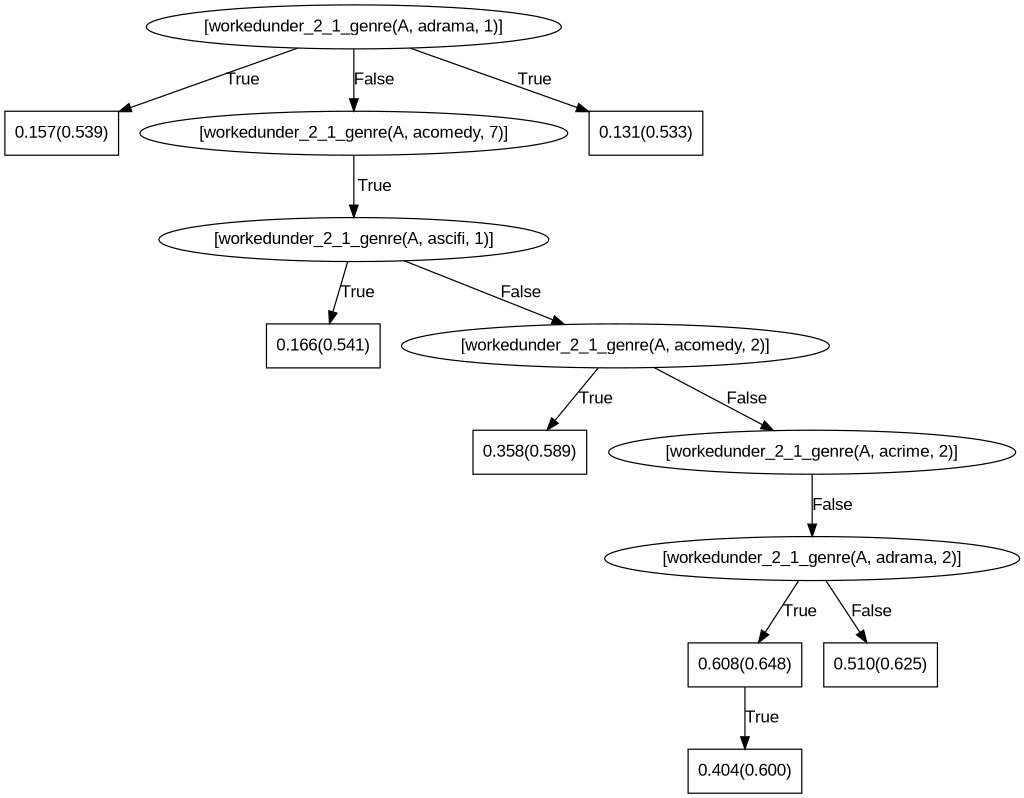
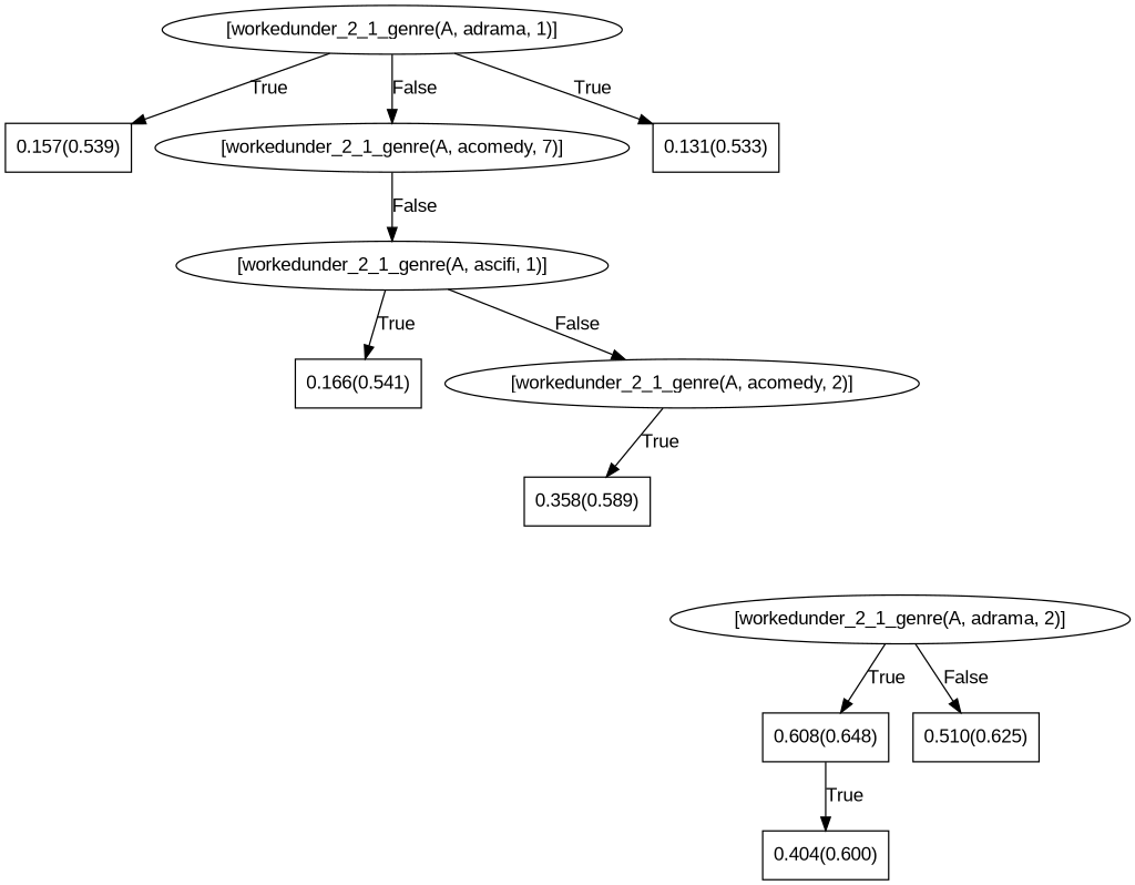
  digraph {
    fontname="Liberation Sans"
    node [fontname="Liberation Sans" shape=box]
    edge [fontname="Liberation Sans"]
    n1 [label="[workedunder_2_1_genre(A, adrama, 1)]" shape=""]
    n2 [label="0.157(0.539)"]
    n3 [label="[workedunder_2_1_genre(A, acomedy, 7)]" shape=""]
    n4 [label="0.131(0.533)"]
    n5 [label="[workedunder_2_1_genre(A, ascifi, 1)]" shape=""]
    n6 [label="0.166(0.541)"]
    n7 [label="[workedunder_2_1_genre(A, acomedy, 2)]" shape=""]
    n8 [label="0.358(0.589)"]
-   n9 [label="[workedunder_2_1_genre(A, acrime, 2)]" shape=""]
    n10 [label="[workedunder_2_1_genre(A, adrama, 2)]" shape=""]
    n11 [label="0.404(0.600)"]
    n12 [label="0.608(0.648)"]
    n13 [label="0.510(0.625)"]
    n1 -> n2 [label=True]
    n1 -> n3 [label=False]
    n1 -> n4 [label=True]
-   n3 -> n5 [label=True]
+   n3 -> n5 [label=False]
    n5 -> n6 [label=True]
    n5 -> n7 [label=False]
    n7 -> n8 [label=True]
-   n7 -> n9 [label=False]
-   n9 -> n10 [label=False]
    n10 -> n12 [label=True]
    n10 -> n13 [label=False]
    n12 -> n11 [label=True]
  }
